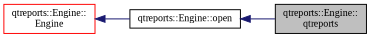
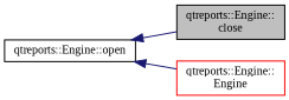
  digraph {
    fontname="Liberation Serif"
    rankdir=LR
    node [color=black fontname="Liberation Serif" fontsize=10 shape=record]
    edge [color=midnightblue dir=back fontname="Liberation Serif" fontsize=10 labelfontname=Helvetica labelfontsize=10 style=solid]
-   n1 [fillcolor=grey75 fontcolor=black height=0.2 label="qtreports::Engine::\lqtreports" style=filled width=0.4]
+   n1 [fillcolor=grey75 fontcolor=black height=0.2 label="qtreports::Engine::\lclose" style=filled width=0.4]
    n2 [height=0.2 label="qtreports::Engine::open" width=0.4]
    n3 [color=red height=0.2 label="qtreports::Engine::\lEngine" width=0.4]
    n2 -> n1
-   n3 -> n2
+   n2 -> n3
  }
